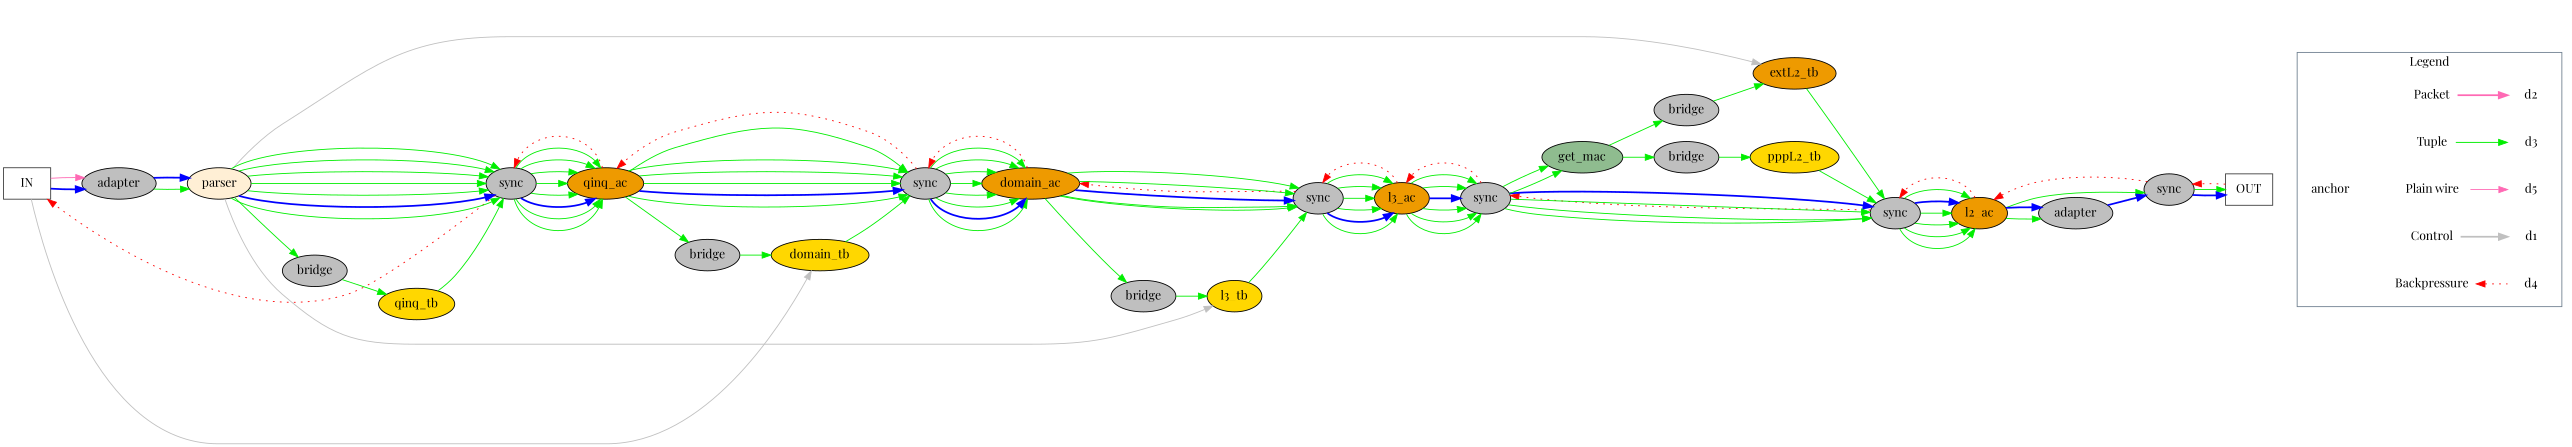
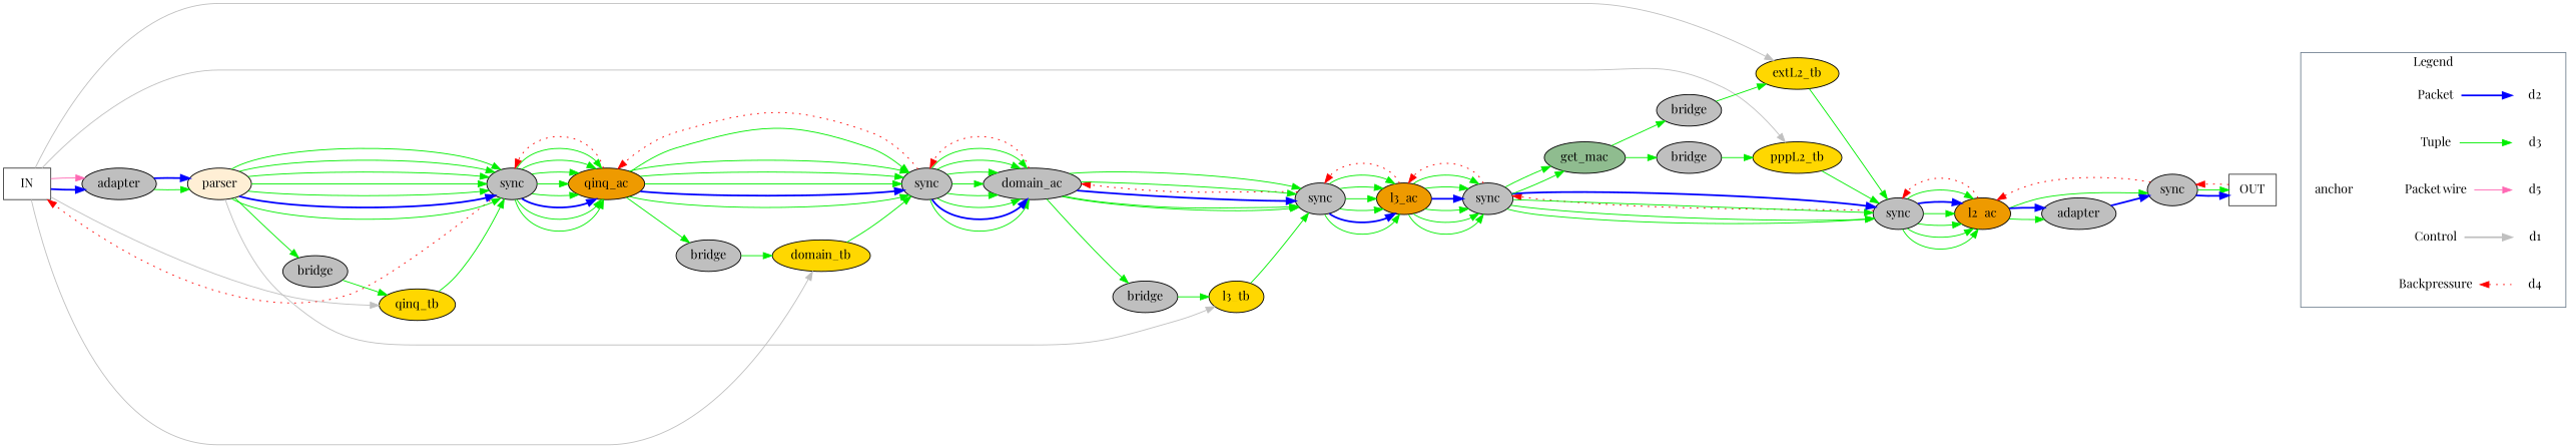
  digraph {
    fontname="Playfair Display"
    rankdir=LR
    node [fontname="Playfair Display" style=filled]
    edge [color=green2 fontname="Playfair Display"]
    n1 [label=Backpressure shape=plaintext style=""]
    d4 [shape=plaintext style=""]
    n3 [label=Control shape=plaintext style=""]
    d1 [shape=plaintext style=""]
-   n5 [label="Plain wire" shape=plaintext style=""]
+   n5 [label="Packet wire" shape=plaintext style=""]
    d5 [shape=plaintext style=""]
    n7 [label=Tuple shape=plaintext style=""]
    d3 [shape=plaintext style=""]
    n9 [label=Packet shape=plaintext style=""]
    d2 [shape=plaintext style=""]
    anchor [shape=plaintext style=""]
    n12 [color=gray24 label=IN shape=box style=""]
    qinq_tb [fillcolor=gold]
    domain_tb [fillcolor=gold]
    pppL2_tb [fillcolor=gold]
-   extL2_tb [fillcolor=orange2]
+   extL2_tb [fillcolor=gold]
    n17 [fillcolor=gray75 label=adapter]
    n18 [fillcolor=gray75 label=sync]
    n19 [fillcolor=gray75 label=sync]
    l3_tb [fillcolor=gold]
    n21 [fillcolor=gray75 label=sync]
    n22 [fillcolor=gray75 label=sync]
    parser [fillcolor=papayawhip]
    n24 [color=gray24 label=OUT shape=box style=""]
    n25 [fillcolor=gray75 label=sync]
    l2_ac [fillcolor=orange2]
    n27 [fillcolor=gray75 label=bridge]
    qinq_ac [fillcolor=orange2]
    n29 [fillcolor=gray75 label=bridge]
-   domain_ac [fillcolor=orange2]
+   domain_ac [fillcolor=gray75]
    n31 [fillcolor=gray75 label=bridge]
    l3_ac [fillcolor=orange2]
    n33 [fillcolor=gray75 label=sync]
    get_mac [fillcolor=darkseagreen]
    n35 [fillcolor=gray75 label=bridge]
    n36 [fillcolor=gray75 label=bridge]
    n37 [fillcolor=gray75 label=adapter]
    subgraph cluster_1 {
      color=SlateGray
      label=Legend
      n1
      d4
      n3
      d1
      n5
      d5
      n7
      d3
      n9
      d2
      anchor
    }
    n1 -> d4 [color=red dir=back style=dotted]
    n3 -> d1 [color=gray style=bold]
    n5 -> d5 [color=hotpink]
    n7 -> d3
-   n9 -> d2 [color=hotpink style=bold]
+   n9 -> d2 [color=blue style=bold]
    anchor -> n1 [style=invis color=""]
    anchor -> n3 [style=invis color=""]
    anchor -> n5 [style=invis color=""]
    anchor -> n7 [style=invis color=""]
    anchor -> n9 [style=invis color=""]
+   n12 -> qinq_tb [color=gray]
    n12 -> domain_tb [color=gray]
-   parser -> extL2_tb [color=gray]
+   n12 -> pppL2_tb [color=gray]
+   n12 -> extL2_tb [color=gray]
    n12 -> n17 [color=blue style=bold]
    n12 -> n17 [color=hotpink]
    qinq_tb -> n18
    domain_tb -> n19
    pppL2_tb -> n22
    extL2_tb -> n22
    n17 -> parser
    n17 -> parser [color=blue style=bold]
    n18 -> n12 [color=red constraint=false style=dotted]
    n18 -> qinq_ac
    n18 -> qinq_ac
    n18 -> qinq_ac [color=blue style=bold]
    n18 -> qinq_ac
    n18 -> qinq_ac
    n18 -> qinq_ac
    n18 -> qinq_ac
    n18 -> qinq_ac
    n19 -> qinq_ac [color=red constraint=false style=dotted]
    n19 -> domain_ac
    n19 -> domain_ac [color=blue style=bold]
    n19 -> domain_ac
    n19 -> domain_ac
    n19 -> domain_ac
    n19 -> domain_ac
    n19 -> domain_ac
    n19 -> domain_ac
    l3_tb -> n21
    n21 -> domain_ac [color=red constraint=false style=dotted]
    n21 -> l3_ac
    n21 -> l3_ac [color=blue style=bold]
    n21 -> l3_ac
    n21 -> l3_ac
    n21 -> l3_ac
    n21 -> l3_ac
    n22 -> l2_ac
    n22 -> l2_ac
    n22 -> l2_ac
    n22 -> l2_ac
    n22 -> l2_ac [color=blue style=bold]
    n22 -> l2_ac
    n22 -> n33 [color=red constraint=false style=dotted]
    parser -> n18
    parser -> n18 [color=blue style=bold]
    parser -> n18
    parser -> n18
    parser -> n18
    parser -> n18
    parser -> n18
    parser -> l3_tb [color=gray]
    parser -> n27
    n24 -> anchor [style=invis color=""]
    n24 -> n25 [color=red constraint=false style=dotted]
    n25 -> n24
    n25 -> n24 [color=blue style=bold]
    n25 -> l2_ac [color=red constraint=false style=dotted]
    l2_ac -> n22 [color=red constraint=false style=dotted]
    l2_ac -> n25
    l2_ac -> n37
    l2_ac -> n37 [color=blue style=bold]
    n27 -> qinq_tb
    qinq_ac -> n18 [color=red constraint=false style=dotted]
    qinq_ac -> n19
    qinq_ac -> n19 [color=blue style=bold]
    qinq_ac -> n19
    qinq_ac -> n19
    qinq_ac -> n19
    qinq_ac -> n19
    qinq_ac -> n29
    n29 -> domain_tb
    domain_ac -> n19 [color=red constraint=false style=dotted]
    domain_ac -> n21
    domain_ac -> n21 [color=blue style=bold]
    domain_ac -> n21
    domain_ac -> n21
    domain_ac -> n21
    domain_ac -> n31
    n31 -> l3_tb
    l3_ac -> n21 [color=red constraint=false style=dotted]
    l3_ac -> n33
    l3_ac -> n33
    l3_ac -> n33
    l3_ac -> n33 [color=blue style=bold]
    l3_ac -> n33
    l3_ac -> n33
    n33 -> n22
    n33 -> n22
    n33 -> n22 [color=blue style=bold]
    n33 -> n22
    n33 -> l3_ac [color=red constraint=false style=dotted]
    n33 -> get_mac
    n33 -> get_mac
    get_mac -> n35
    get_mac -> n36
    n35 -> pppL2_tb
    n36 -> extL2_tb
    n37 -> n25 [color=blue style=bold]
  }
